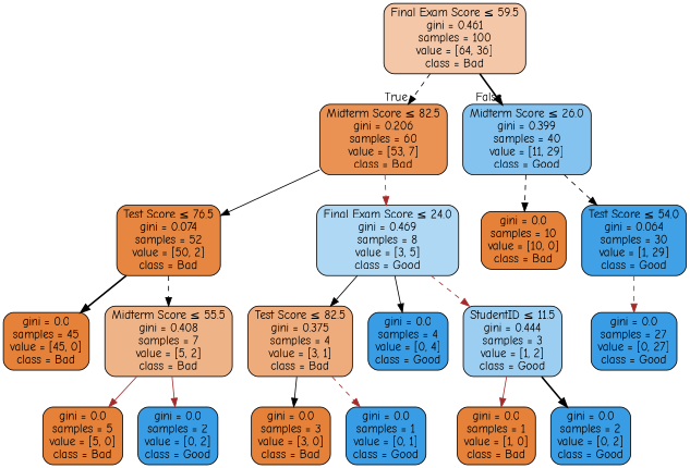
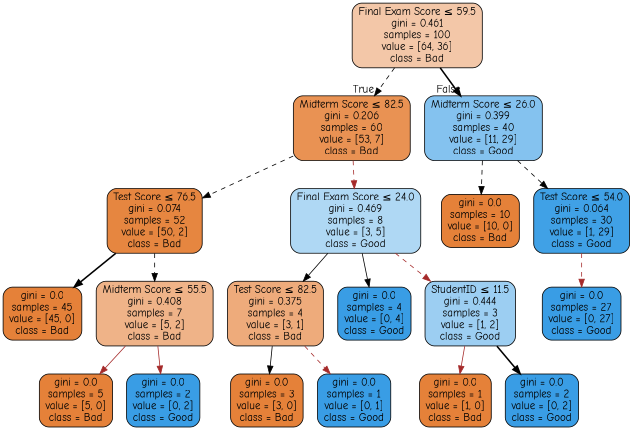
  digraph {
    fontname="Comic Neue"
    node [color=black fillcolor="#e58139ff" fontname="Comic Neue" shape=box style="filled, rounded"]
    edge [color=black fontname="Comic Neue" style=dashed]
    n1 [fillcolor="#e5813970" label=<Final Exam Score &le; 59.5<br/>gini = 0.461<br/>samples = 100<br/>value = [64, 36]<br/>class = Bad>]
    n2 [fillcolor="#e58139dd" label=<Midterm Score &le; 82.5<br/>gini = 0.206<br/>samples = 60<br/>value = [53, 7]<br/>class = Bad>]
    n3 [fillcolor="#399de59e" label=<Midterm Score &le; 26.0<br/>gini = 0.399<br/>samples = 40<br/>value = [11, 29]<br/>class = Good>]
    n4 [fillcolor="#e58139f5" label=<Test Score &le; 76.5<br/>gini = 0.074<br/>samples = 52<br/>value = [50, 2]<br/>class = Bad>]
    n5 [fillcolor="#399de566" label=<Final Exam Score &le; 24.0<br/>gini = 0.469<br/>samples = 8<br/>value = [3, 5]<br/>class = Good>]
    n6 [label=<gini = 0.0<br/>samples = 10<br/>value = [10, 0]<br/>class = Bad>]
    n7 [fillcolor="#399de5f6" label=<Test Score &le; 54.0<br/>gini = 0.064<br/>samples = 30<br/>value = [1, 29]<br/>class = Good>]
    n8 [label=<gini = 0.0<br/>samples = 45<br/>value = [45, 0]<br/>class = Bad>]
    n9 [fillcolor="#e5813999" label=<Midterm Score &le; 55.5<br/>gini = 0.408<br/>samples = 7<br/>value = [5, 2]<br/>class = Bad>]
    n10 [fillcolor="#e58139aa" label=<Test Score &le; 82.5<br/>gini = 0.375<br/>samples = 4<br/>value = [3, 1]<br/>class = Bad>]
    n11 [fillcolor="#399de5ff" label=<gini = 0.0<br/>samples = 4<br/>value = [0, 4]<br/>class = Good>]
    n12 [fillcolor="#399de57f" label=<StudentID &le; 11.5<br/>gini = 0.444<br/>samples = 3<br/>value = [1, 2]<br/>class = Good>]
    n13 [label=<gini = 0.0<br/>samples = 5<br/>value = [5, 0]<br/>class = Bad>]
    n14 [fillcolor="#399de5ff" label=<gini = 0.0<br/>samples = 2<br/>value = [0, 2]<br/>class = Good>]
    n15 [label=<gini = 0.0<br/>samples = 3<br/>value = [3, 0]<br/>class = Bad>]
    n16 [fillcolor="#399de5ff" label=<gini = 0.0<br/>samples = 1<br/>value = [0, 1]<br/>class = Good>]
    n17 [fillcolor="#399de5ff" label=<gini = 0.0<br/>samples = 27<br/>value = [0, 27]<br/>class = Good>]
    n18 [label=<gini = 0.0<br/>samples = 1<br/>value = [1, 0]<br/>class = Bad>]
    n19 [fillcolor="#399de5ff" label=<gini = 0.0<br/>samples = 2<br/>value = [0, 2]<br/>class = Good>]
    n1 -> n2 [headlabel=True labelangle=45 labeldistance=2.5]
    n1 -> n3 [headlabel=False labelangle=-45 labeldistance=2.5 style=bold]
-   n2 -> n4 [style=solid]
+   n2 -> n4
    n2 -> n5 [color=brown]
    n3 -> n6
    n3 -> n7
    n4 -> n8 [style=bold]
    n4 -> n9
    n5 -> n10 [style=solid]
    n5 -> n11 [style=solid]
    n5 -> n12 [color=brown]
    n7 -> n17 [color=brown]
    n9 -> n13 [color=brown style=solid]
    n9 -> n14 [color=brown style=solid]
    n10 -> n15 [style=solid]
    n10 -> n16 [color=brown]
    n12 -> n18 [color=brown style=solid]
    n12 -> n19 [style=bold]
  }
